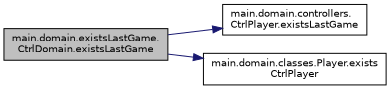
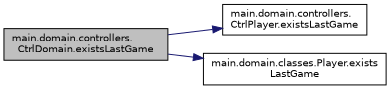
  digraph {
    fontname="DejaVu Sans"
    rankdir=LR
    node [color=black fillcolor=white fontname="DejaVu Sans" fontsize=10 shape=record style=filled]
    edge [color=midnightblue fontname="DejaVu Sans" fontsize=10 labelfontname=Helvetica labelfontsize=10 style=solid]
-   n1 [fillcolor=grey75 fontcolor=black height=0.2 label="main.domain.existsLastGame.\lCtrlDomain.existsLastGame" width=0.4]
+   n1 [fillcolor=grey75 fontcolor=black height=0.2 label="main.domain.controllers.\lCtrlDomain.existsLastGame" width=0.4]
    n2 [height=0.2 label="main.domain.controllers.\lCtrlPlayer.existsLastGame" width=0.4]
-   n3 [height=0.2 label="main.domain.classes.Player.exists\lCtrlPlayer" width=0.4]
+   n3 [height=0.2 label="main.domain.classes.Player.exists\lLastGame" width=0.4]
    n1 -> n2
    n1 -> n3
  }
